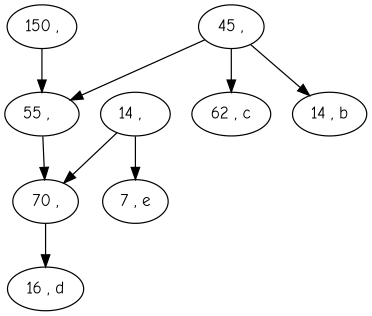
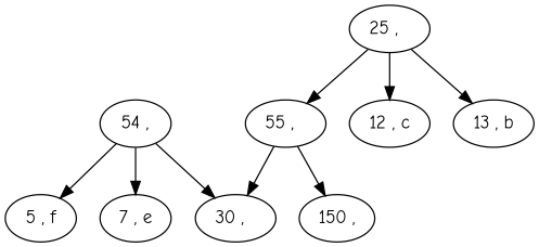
  digraph {
    fontname="Comic Neue"
    node [fontname="Comic Neue"]
    edge [fontname="Comic Neue"]
    n1 [label="150 ,"]
    n2 [label="55 ,  "]
-   n3 [label="70 ,"]
-   n4 [label="45 ,"]
-   n5 [label="62 , c"]
-   n6 [label="14 , b"]
-   n7 [label="16 , d"]
-   n8 [label="14 ,  "]
+   n3 [label="30 ,  "]
+   n4 [label="25 ,  "]
+   n5 [label="12 , c"]
+   n6 [label="13 , b"]
+   n8 [label="54 ,"]
+   n9 [label="5 , f"]
    n10 [label="7 , e"]
-   n1 -> n2
+   n2 -> n1
    n2 -> n3
-   n3 -> n7
    n4 -> n2
    n4 -> n5
    n4 -> n6
    n8 -> n3
+   n8 -> n9
    n8 -> n10
  }
